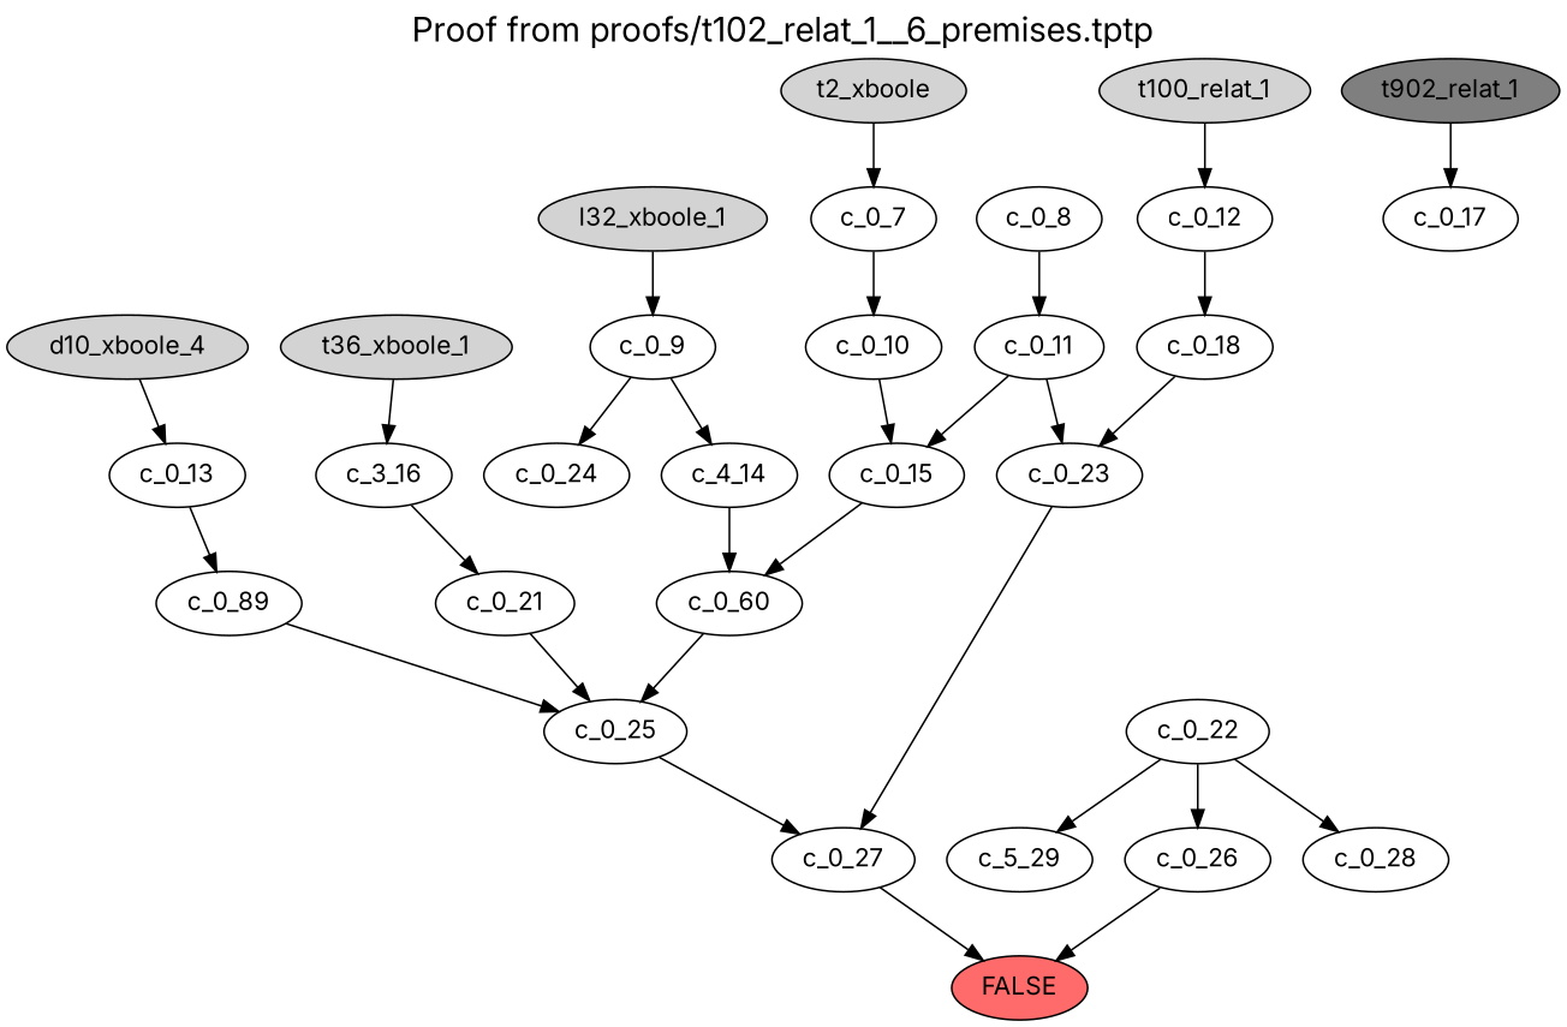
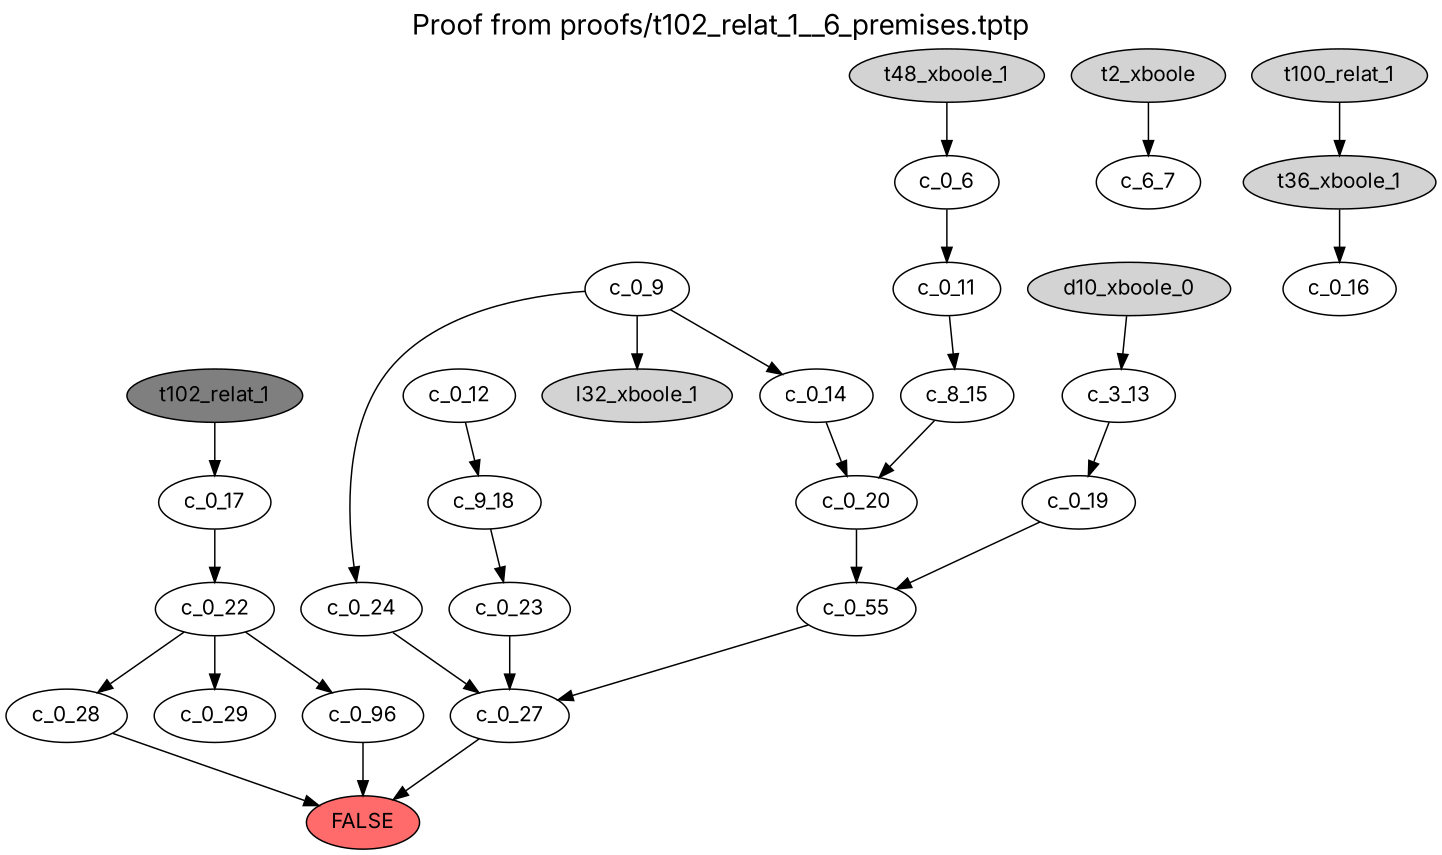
  digraph {
    fontname=Inter
    fontsize=19
    label="Proof from proofs/t102_relat_1__6_premises.tptp"
    labelloc=t
    node [fontname=Inter]
    edge [fontname=Inter]
    FALSE [fillcolor=indianred1 style=filled]
    n2 [label=t2_xboole style=filled]
-   c_0_7
-   c_0_10
-   c_0_8
+   c_0_7 [label=c_6_7]
+   t48_xboole_1 [style=filled]
+   c_0_8 [label=c_0_6]
    c_0_11
    l32_xboole_1 [style=filled]
    c_0_9
    c_0_24
-   c_0_14 [label=c_4_14]
+   c_0_14
    t100_relat_1 [style=filled]
    c_0_12
-   c_0_18
-   d10_xboole_0 [style=filled label=d10_xboole_4]
-   c_0_13
-   c_0_19 [label=c_0_89]
+   c_0_18 [label=c_9_18]
+   d10_xboole_0 [style=filled]
+   c_0_13 [label=c_3_13]
+   c_0_19
    t36_xboole_1 [style=filled]
-   c_0_16 [label=c_3_16]
-   c_0_21
-   t102_relat_1 [fillcolor=grey50 style=filled label=t902_relat_1]
+   c_0_16
+   t102_relat_1 [fillcolor=grey50 style=filled]
    c_0_17
    c_0_22
    c_0_27
-   c_0_20 [label=c_0_60]
+   c_0_20
    c_0_23
-   c_0_25
-   c_0_15
-   c_0_29 [label=c_5_29]
-   c_0_26
+   c_0_25 [label=c_0_55]
+   c_0_15 [label=c_8_15]
+   c_0_29
+   c_0_26 [label=c_0_96]
    c_0_28
    n2 -> c_0_7
-   c_0_7 -> c_0_10
-   c_0_10 -> c_0_15
+   t48_xboole_1 -> c_0_8
    c_0_8 -> c_0_11
-   c_0_11 -> c_0_23
    c_0_11 -> c_0_15
-   l32_xboole_1 -> c_0_9
+   c_0_9 -> l32_xboole_1
    c_0_9 -> c_0_24
    c_0_9 -> c_0_14
+   c_0_24 -> c_0_27
    c_0_14 -> c_0_20
-   t100_relat_1 -> c_0_12
+   t100_relat_1 -> t36_xboole_1
    c_0_12 -> c_0_18
    c_0_18 -> c_0_23
    d10_xboole_0 -> c_0_13
    c_0_13 -> c_0_19
    c_0_19 -> c_0_25
    t36_xboole_1 -> c_0_16
-   c_0_16 -> c_0_21
-   c_0_21 -> c_0_25
    t102_relat_1 -> c_0_17
+   c_0_17 -> c_0_22
    c_0_22 -> c_0_29
    c_0_22 -> c_0_26
    c_0_22 -> c_0_28
    c_0_27 -> FALSE
    c_0_20 -> c_0_25
    c_0_23 -> c_0_27
    c_0_25 -> c_0_27
    c_0_15 -> c_0_20
    c_0_26 -> FALSE
+   c_0_28 -> FALSE
  }
